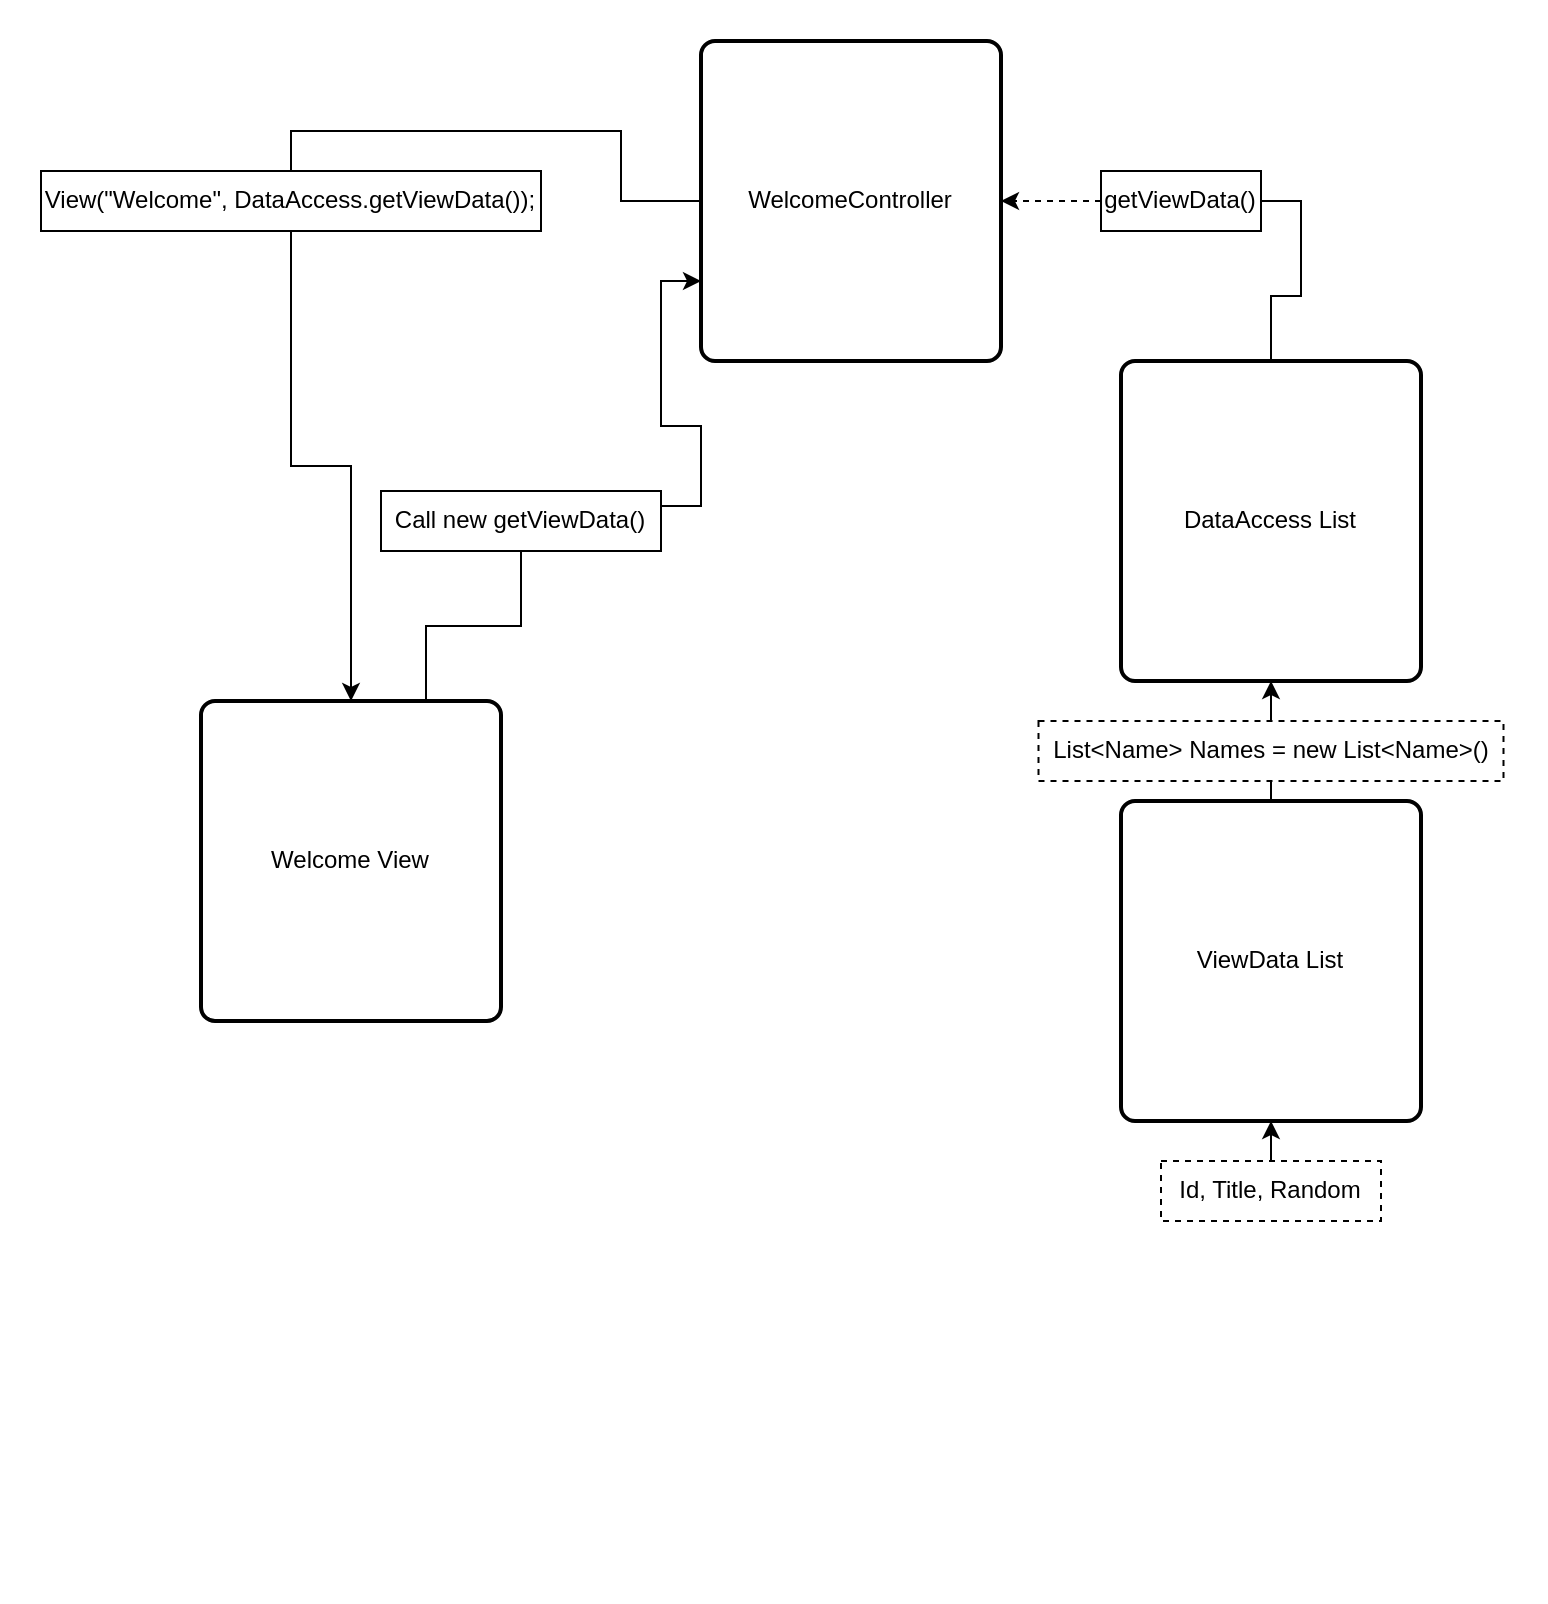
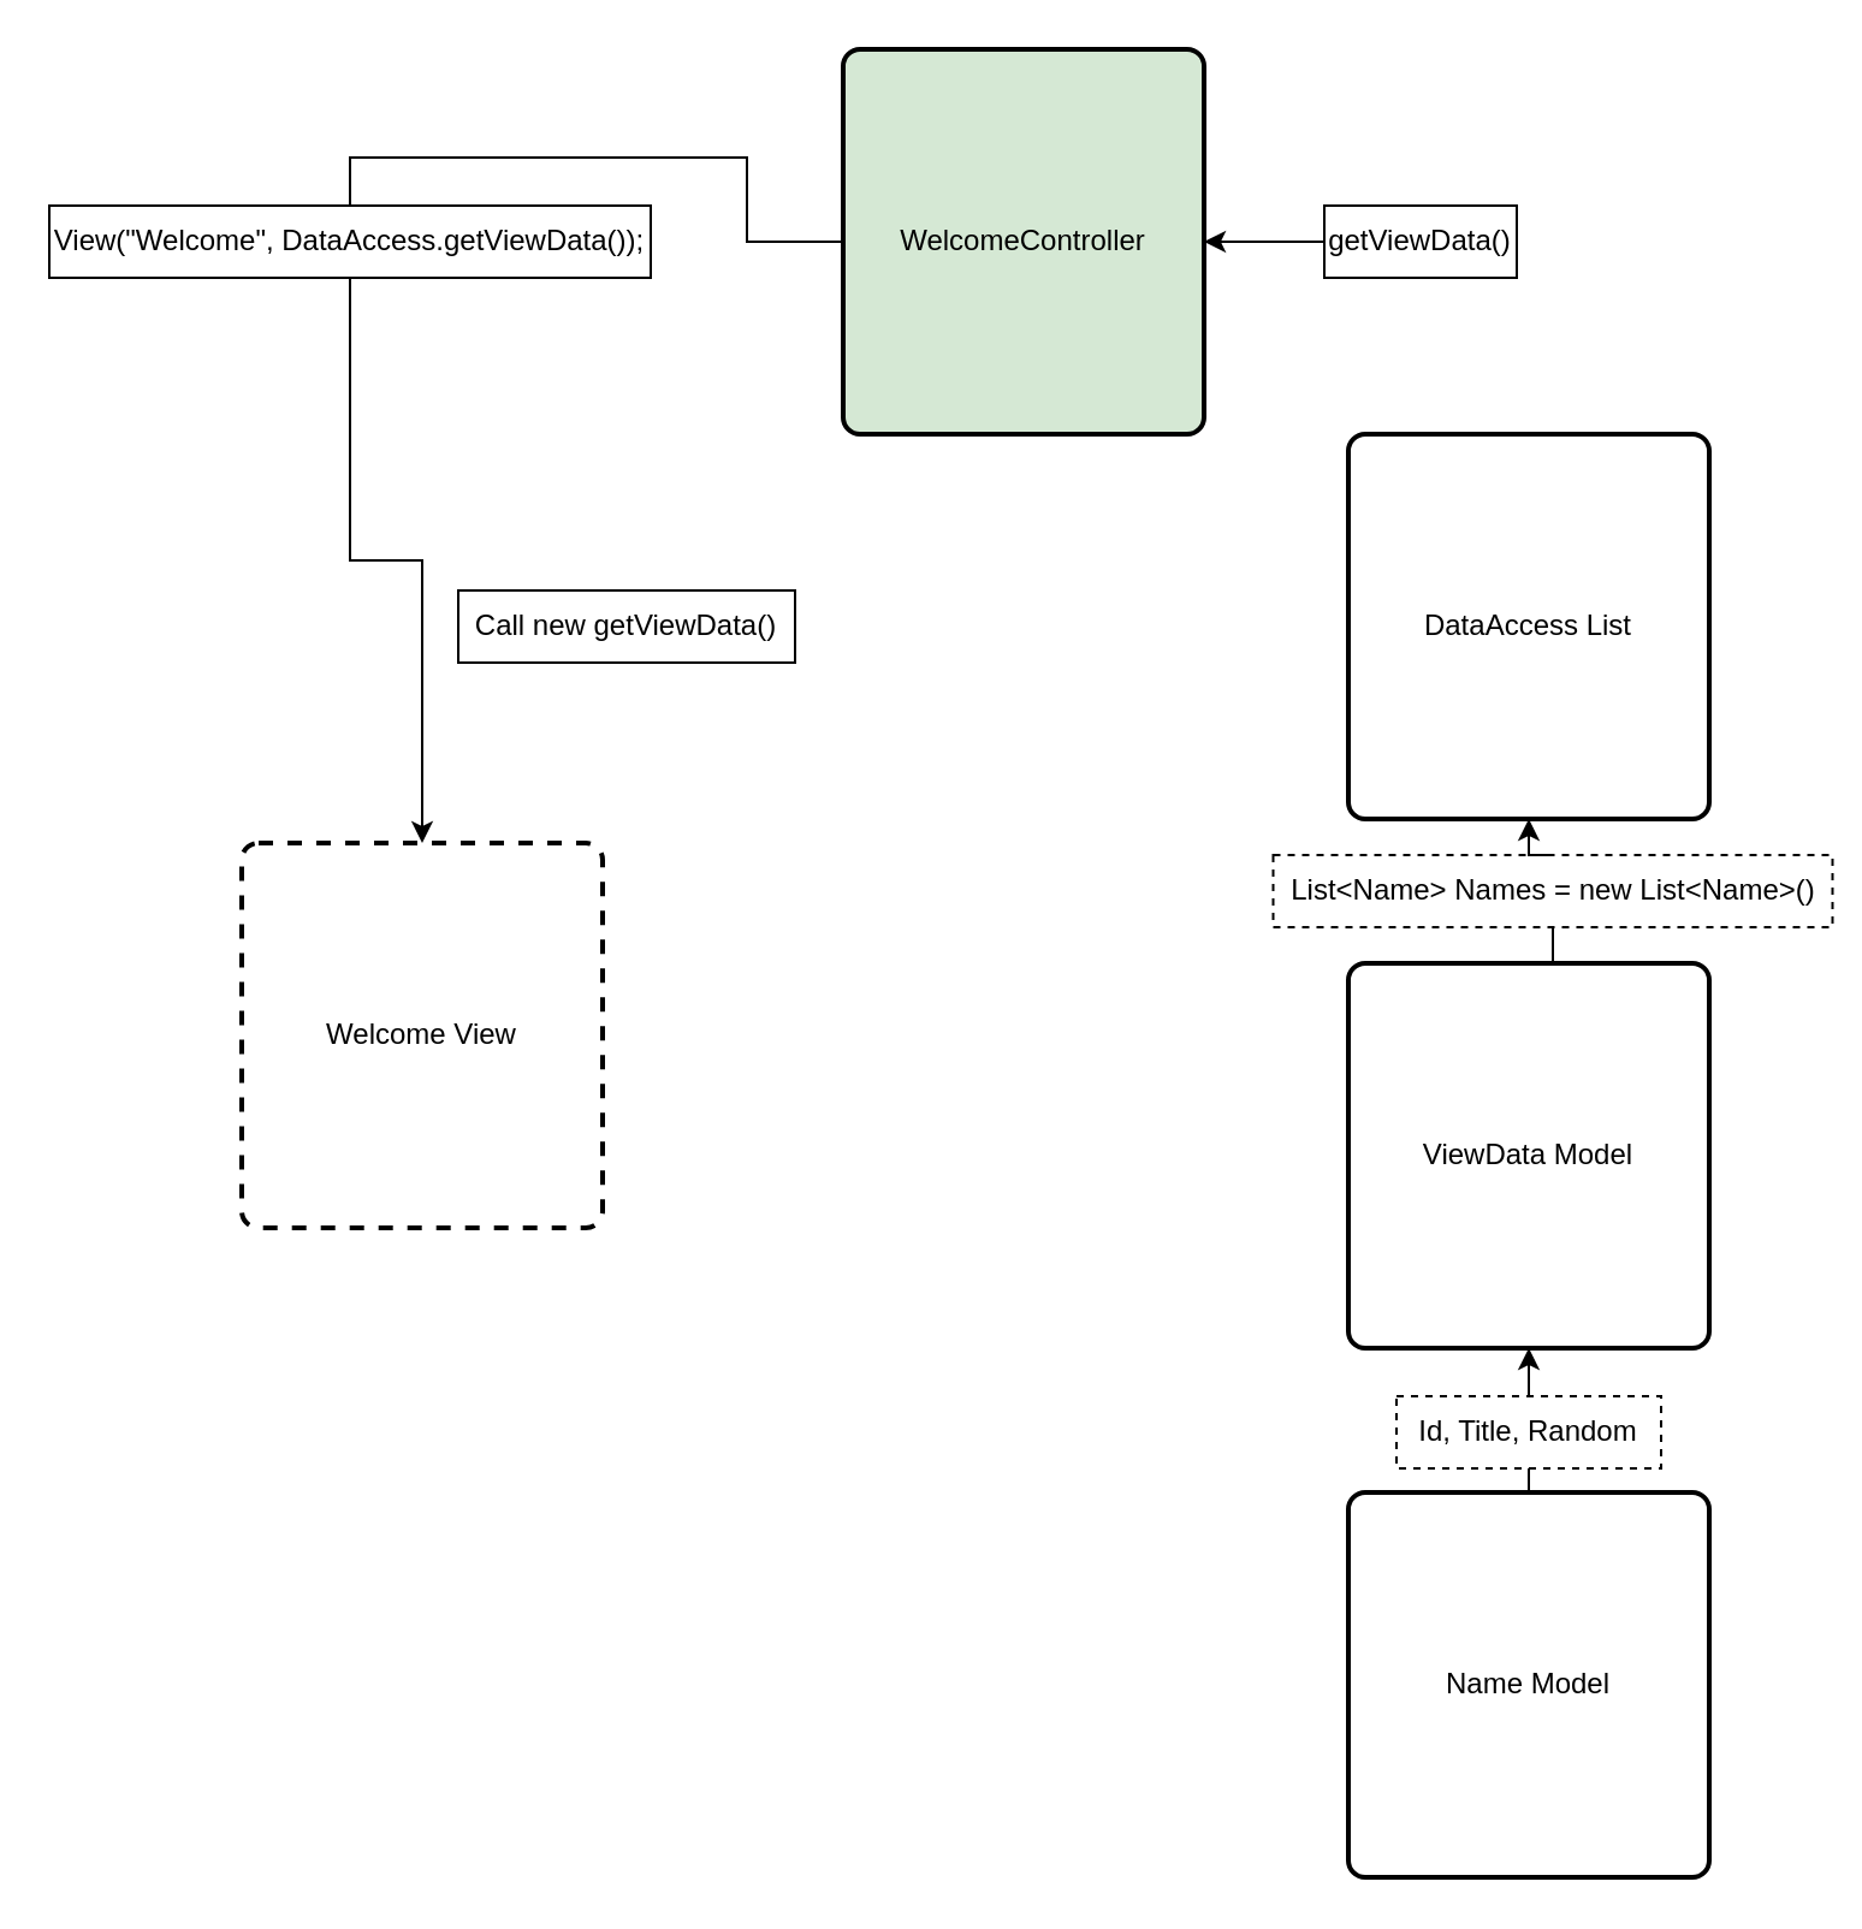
  <mxCell id="0" />
  <mxCell id="1" parent="0" />
  <mxCell id="2" style="edgeStyle=orthogonalEdgeStyle;rounded=0;orthogonalLoop=1;jettySize=auto;html=1;exitX=0.5;exitY=1;exitDx=0;exitDy=0;entryX=0.5;entryY=0;entryDx=0;entryDy=0;startArrow=none;" parent="1" source="18" target="11" edge="1"><mxGeometry relative="1" as="geometry" /></mxCell>
- <mxCell id="3" value="WelcomeController" style="rounded=1;whiteSpace=wrap;html=1;absoluteArcSize=1;arcSize=14;strokeWidth=2;" parent="1" vertex="1"><mxGeometry x="350" y="20" width="150" height="160" as="geometry" /></mxCell>
+ <mxCell id="3" value="WelcomeController" style="rounded=1;whiteSpace=wrap;html=1;absoluteArcSize=1;arcSize=14;strokeWidth=2;fillColor=#d5e8d4;" parent="1" vertex="1"><mxGeometry x="350" y="20" width="150" height="160" as="geometry" /></mxCell>
  <mxCell id="4" style="edgeStyle=orthogonalEdgeStyle;rounded=0;orthogonalLoop=1;jettySize=auto;html=1;exitX=0.5;exitY=0;exitDx=0;exitDy=0;entryX=0.5;entryY=1;entryDx=0;entryDy=0;startArrow=none;" parent="1" source="14" target="9" edge="1"><mxGeometry relative="1" as="geometry" /></mxCell>
- <mxCell id="5" value="ViewData List" style="rounded=1;whiteSpace=wrap;html=1;absoluteArcSize=1;arcSize=14;strokeWidth=2;" parent="1" vertex="1"><mxGeometry x="560" y="400" width="150" height="160" as="geometry" /></mxCell>
+ <mxCell id="5" value="ViewData Model" style="rounded=1;whiteSpace=wrap;html=1;absoluteArcSize=1;arcSize=14;strokeWidth=2;" parent="1" vertex="1"><mxGeometry x="560" y="400" width="150" height="160" as="geometry" /></mxCell>
  <mxCell id="6" style="edgeStyle=orthogonalEdgeStyle;rounded=0;orthogonalLoop=1;jettySize=auto;html=1;exitX=0.5;exitY=0;exitDx=0;exitDy=0;entryX=0.5;entryY=1;entryDx=0;entryDy=0;startArrow=none;" parent="1" source="12" target="5" edge="1"><mxGeometry relative="1" as="geometry" /></mxCell>
- <mxCell id="8" style="edgeStyle=orthogonalEdgeStyle;rounded=0;orthogonalLoop=1;jettySize=auto;html=1;exitX=0;exitY=0.5;exitDx=0;exitDy=0;entryX=1;entryY=0.5;entryDx=0;entryDy=0;startArrow=none;dashed=1;" parent="1" source="16" target="3" edge="1"><mxGeometry relative="1" as="geometry"><Array as="points" /></mxGeometry></mxCell>
+ <mxCell id="7" value="Name Model" style="rounded=1;whiteSpace=wrap;html=1;absoluteArcSize=1;arcSize=14;strokeWidth=2;" parent="1" vertex="1"><mxGeometry x="560" y="620" width="150" height="160" as="geometry" /></mxCell>
+ <mxCell id="8" style="edgeStyle=orthogonalEdgeStyle;rounded=0;orthogonalLoop=1;jettySize=auto;html=1;exitX=0;exitY=0.5;exitDx=0;exitDy=0;entryX=1;entryY=0.5;entryDx=0;entryDy=0;startArrow=none;" parent="1" source="16" target="3" edge="1"><mxGeometry relative="1" as="geometry"><Array as="points" /></mxGeometry></mxCell>
  <mxCell id="9" value="DataAccess List" style="rounded=1;whiteSpace=wrap;html=1;absoluteArcSize=1;arcSize=14;strokeWidth=2;" parent="1" vertex="1"><mxGeometry x="560" y="180" width="150" height="160" as="geometry" /></mxCell>
- <mxCell id="10" style="edgeStyle=orthogonalEdgeStyle;rounded=0;orthogonalLoop=1;jettySize=auto;html=1;exitX=1;exitY=0.25;exitDx=0;exitDy=0;entryX=0;entryY=0.75;entryDx=0;entryDy=0;startArrow=none;" edge="1" parent="1" source="20" target="3"><mxGeometry relative="1" as="geometry" /></mxCell>
- <mxCell id="11" value="Welcome View" style="rounded=1;whiteSpace=wrap;html=1;absoluteArcSize=1;arcSize=14;strokeWidth=2;" parent="1" vertex="1"><mxGeometry x="100" y="350" width="150" height="160" as="geometry" /></mxCell>
+ <mxCell id="11" value="Welcome View" style="rounded=1;whiteSpace=wrap;html=1;absoluteArcSize=1;arcSize=14;strokeWidth=2;dashed=1;" parent="1" vertex="1"><mxGeometry x="100" y="350" width="150" height="160" as="geometry" /></mxCell>
  <mxCell id="12" value="Id, Title, Random" style="text;html=1;strokeColor=default;fillColor=none;align=center;verticalAlign=middle;whiteSpace=wrap;rounded=0;dashed=1;" parent="1" vertex="1"><mxGeometry x="580" y="580" width="110" height="30" as="geometry" /></mxCell>
- <mxCell id="14" value="List&amp;lt;Name&amp;gt; Names = new List&amp;lt;Name&amp;gt;()" style="text;html=1;strokeColor=default;fillColor=none;align=center;verticalAlign=middle;whiteSpace=wrap;rounded=0;dashed=1;" parent="1" vertex="1"><mxGeometry x="518.75" y="360" width="232.5" height="30" as="geometry" /></mxCell>
+ <mxCell id="13" value="" style="edgeStyle=orthogonalEdgeStyle;rounded=0;orthogonalLoop=1;jettySize=auto;html=1;exitX=0.5;exitY=0;exitDx=0;exitDy=0;entryX=0.5;entryY=1;entryDx=0;entryDy=0;endArrow=none;" parent="1" source="7" target="12" edge="1"><mxGeometry relative="1" as="geometry"><mxPoint x="635" y="670" as="sourcePoint" /><mxPoint x="635" y="614" as="targetPoint" /></mxGeometry></mxCell>
+ <mxCell id="14" value="List&amp;lt;Name&amp;gt; Names = new List&amp;lt;Name&amp;gt;()" style="text;html=1;strokeColor=default;fillColor=none;align=center;verticalAlign=middle;whiteSpace=wrap;rounded=0;dashed=1;" parent="1" vertex="1"><mxGeometry x="528.75" y="355" width="232.5" height="30" as="geometry" /></mxCell>
  <mxCell id="15" value="" style="edgeStyle=orthogonalEdgeStyle;rounded=0;orthogonalLoop=1;jettySize=auto;html=1;exitX=0.5;exitY=0;exitDx=0;exitDy=0;entryX=0.5;entryY=1;entryDx=0;entryDy=0;endArrow=none;" parent="1" source="5" target="14" edge="1"><mxGeometry relative="1" as="geometry"><mxPoint x="635" y="454" as="sourcePoint" /><mxPoint x="635" y="410" as="targetPoint" /></mxGeometry></mxCell>
  <mxCell id="16" value="getViewData()" style="text;html=1;strokeColor=default;fillColor=none;align=center;verticalAlign=middle;whiteSpace=wrap;rounded=0;" parent="1" vertex="1"><mxGeometry x="550" y="85" width="80" height="30" as="geometry" /></mxCell>
- <mxCell id="17" value="" style="edgeStyle=orthogonalEdgeStyle;rounded=0;orthogonalLoop=1;jettySize=auto;html=1;exitX=0.5;exitY=0;exitDx=0;exitDy=0;entryX=1;entryY=0.5;entryDx=0;entryDy=0;endArrow=none;" parent="1" source="9" target="16" edge="1"><mxGeometry relative="1" as="geometry"><mxPoint x="635" y="240" as="sourcePoint" /><mxPoint x="500" y="100" as="targetPoint" /></mxGeometry></mxCell>
  <mxCell id="18" value="View(&quot;Welcome&quot;, DataAccess.getViewData());" style="text;html=1;strokeColor=default;fillColor=none;align=center;verticalAlign=middle;whiteSpace=wrap;rounded=0;" parent="1" vertex="1"><mxGeometry y="85" width="250" height="30" as="geometry" x="20" /></mxCell>
  <mxCell id="19" value="" style="edgeStyle=orthogonalEdgeStyle;rounded=0;orthogonalLoop=1;jettySize=auto;html=1;exitX=0;exitY=0.5;exitDx=0;exitDy=0;entryX=0.5;entryY=0;entryDx=0;entryDy=0;endArrow=none;" parent="1" source="3" target="18" edge="1"><mxGeometry relative="1" as="geometry"><mxPoint x="350" y="100" as="sourcePoint" /><mxPoint x="205" y="350" as="targetPoint" /></mxGeometry></mxCell>
  <mxCell id="20" value="Call new getViewData()" style="text;html=1;strokeColor=default;fillColor=none;align=center;verticalAlign=middle;whiteSpace=wrap;rounded=0;" vertex="1" parent="1"><mxGeometry x="190" y="245" width="140" height="30" as="geometry" /></mxCell>
- <mxCell id="21" value="" style="edgeStyle=orthogonalEdgeStyle;rounded=0;orthogonalLoop=1;jettySize=auto;html=1;exitX=0.75;exitY=0;exitDx=0;exitDy=0;entryX=0.5;entryY=1;entryDx=0;entryDy=0;endArrow=none;" edge="1" parent="1" source="11" target="20"><mxGeometry relative="1" as="geometry"><mxPoint x="242.5" y="280" as="sourcePoint" /><mxPoint x="350" y="140" as="targetPoint" /></mxGeometry></mxCell>
